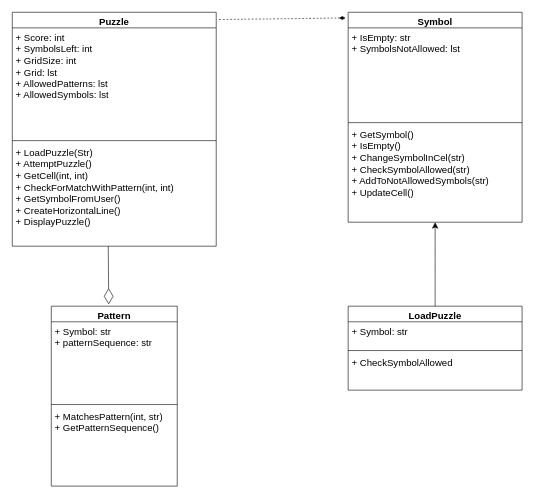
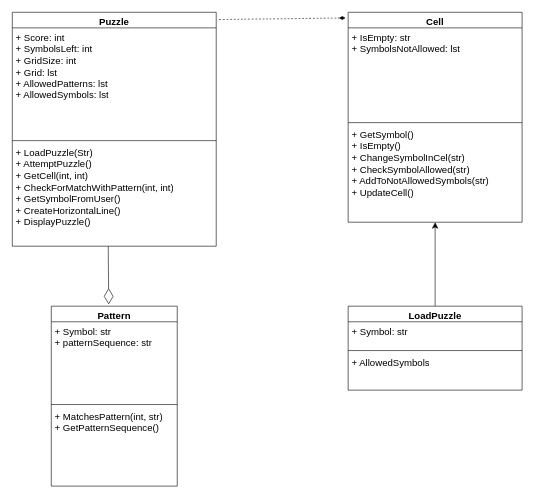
  <mxCell id="0" />
  <mxCell id="1" parent="0" />
  <mxCell id="2" value="Puzzle" style="swimlane;fontStyle=1;align=center;verticalAlign=top;childLayout=stackLayout;horizontal=1;startSize=26;horizontalStack=0;resizeParent=1;resizeParentMax=0;resizeLast=0;collapsible=1;marginBottom=0;whiteSpace=wrap;html=1;fontSize=16;" parent="1" vertex="1"><mxGeometry x="20" y="20" width="340" height="390" as="geometry" /></mxCell>
  <mxCell id="3" value="+ Score: int&lt;br&gt;+ SymbolsLeft: int&lt;br&gt;+ GridSize: int&lt;br&gt;+ Grid: lst&lt;br&gt;+ AllowedPatterns: lst&lt;br&gt;+ AllowedSymbols: lst" style="text;strokeColor=none;fillColor=none;align=left;verticalAlign=top;spacingLeft=4;spacingRight=4;overflow=hidden;rotatable=0;points=[[0,0.5],[1,0.5]];portConstraint=eastwest;whiteSpace=wrap;html=1;fontSize=16;" parent="2" vertex="1"><mxGeometry y="26" width="340" height="184" as="geometry" /></mxCell>
  <mxCell id="4" value="" style="line;strokeWidth=1;fillColor=none;align=left;verticalAlign=middle;spacingTop=-1;spacingLeft=3;spacingRight=3;rotatable=0;labelPosition=right;points=[];portConstraint=eastwest;strokeColor=inherit;fontSize=16;" parent="2" vertex="1"><mxGeometry y="210" width="340" height="8" as="geometry" /></mxCell>
  <mxCell id="5" value="+ LoadPuzzle(Str)&amp;nbsp;&lt;br&gt;+ AttemptPuzzle()&lt;br&gt;+ GetCell(int, int)&lt;br&gt;+ CheckForMatchWithPattern(int, int)&lt;br&gt;+ GetSymbolFromUser()&lt;br&gt;+ CreateHorizontalLine()&lt;br&gt;+ DisplayPuzzle()" style="text;strokeColor=none;fillColor=none;align=left;verticalAlign=top;spacingLeft=4;spacingRight=4;overflow=hidden;rotatable=0;points=[[0,0.5],[1,0.5]];portConstraint=eastwest;whiteSpace=wrap;html=1;fontSize=16;" parent="2" vertex="1"><mxGeometry y="218" width="340" height="172" as="geometry" /></mxCell>
- <mxCell id="6" value="Symbol" style="swimlane;fontStyle=1;align=center;verticalAlign=top;childLayout=stackLayout;horizontal=1;startSize=26;horizontalStack=0;resizeParent=1;resizeParentMax=0;resizeLast=0;collapsible=1;marginBottom=0;whiteSpace=wrap;html=1;fontSize=16;" parent="1" vertex="1"><mxGeometry x="580" y="20" width="290" height="350" as="geometry" /></mxCell>
+ <mxCell id="6" value="Cell" style="swimlane;fontStyle=1;align=center;verticalAlign=top;childLayout=stackLayout;horizontal=1;startSize=26;horizontalStack=0;resizeParent=1;resizeParentMax=0;resizeLast=0;collapsible=1;marginBottom=0;whiteSpace=wrap;html=1;fontSize=16;" parent="1" vertex="1"><mxGeometry x="580" y="20" width="290" height="350" as="geometry" /></mxCell>
  <mxCell id="7" value="+ IsEmpty: str&lt;br&gt;+ SymbolsNotAllowed: lst" style="text;strokeColor=none;fillColor=none;align=left;verticalAlign=top;spacingLeft=4;spacingRight=4;overflow=hidden;rotatable=0;points=[[0,0.5],[1,0.5]];portConstraint=eastwest;whiteSpace=wrap;html=1;fontSize=16;" parent="6" vertex="1"><mxGeometry y="26" width="290" height="154" as="geometry" /></mxCell>
  <mxCell id="8" value="" style="line;strokeWidth=1;fillColor=none;align=left;verticalAlign=middle;spacingTop=-1;spacingLeft=3;spacingRight=3;rotatable=0;labelPosition=right;points=[];portConstraint=eastwest;strokeColor=inherit;fontSize=16;" parent="6" vertex="1"><mxGeometry y="180" width="290" height="8" as="geometry" /></mxCell>
  <mxCell id="9" value="+ GetSymbol()&lt;br&gt;+ IsEmpty()&lt;br&gt;+ ChangeSymbolInCel(str)&lt;br&gt;+ CheckSymbolAllowed(str)&lt;br&gt;+ AddToNotAllowedSymbols(str)&lt;br&gt;+ UpdateCell()" style="text;strokeColor=none;fillColor=none;align=left;verticalAlign=top;spacingLeft=4;spacingRight=4;overflow=hidden;rotatable=0;points=[[0,0.5],[1,0.5]];portConstraint=eastwest;whiteSpace=wrap;html=1;fontSize=16;" parent="6" vertex="1"><mxGeometry y="188" width="290" height="162" as="geometry" /></mxCell>
  <mxCell id="10" value="Pattern" style="swimlane;fontStyle=1;align=center;verticalAlign=top;childLayout=stackLayout;horizontal=1;startSize=26;horizontalStack=0;resizeParent=1;resizeParentMax=0;resizeLast=0;collapsible=1;marginBottom=0;whiteSpace=wrap;html=1;fontSize=16;" parent="1" vertex="1"><mxGeometry x="85" y="510" width="210" height="300" as="geometry" /></mxCell>
  <mxCell id="11" value="+ Symbol: str&lt;br&gt;+ patternSequence: str" style="text;strokeColor=none;fillColor=none;align=left;verticalAlign=top;spacingLeft=4;spacingRight=4;overflow=hidden;rotatable=0;points=[[0,0.5],[1,0.5]];portConstraint=eastwest;whiteSpace=wrap;html=1;fontSize=16;" parent="10" vertex="1"><mxGeometry y="26" width="210" height="134" as="geometry" /></mxCell>
  <mxCell id="12" value="" style="line;strokeWidth=1;fillColor=none;align=left;verticalAlign=middle;spacingTop=-1;spacingLeft=3;spacingRight=3;rotatable=0;labelPosition=right;points=[];portConstraint=eastwest;strokeColor=inherit;fontSize=16;" parent="10" vertex="1"><mxGeometry y="160" width="210" height="8" as="geometry" /></mxCell>
  <mxCell id="13" value="+ MatchesPattern(int, str)&lt;br&gt;+ GetPatternSequence()" style="text;strokeColor=none;fillColor=none;align=left;verticalAlign=top;spacingLeft=4;spacingRight=4;overflow=hidden;rotatable=0;points=[[0,0.5],[1,0.5]];portConstraint=eastwest;whiteSpace=wrap;html=1;fontSize=16;" parent="10" vertex="1"><mxGeometry y="168" width="210" height="132" as="geometry" /></mxCell>
  <mxCell id="14" style="edgeStyle=none;curved=1;rounded=0;orthogonalLoop=1;jettySize=auto;html=1;fontSize=12;startSize=8;endSize=8;" parent="1" source="15" target="9" edge="1"><mxGeometry relative="1" as="geometry" /></mxCell>
  <mxCell id="15" value="LoadPuzzle" style="swimlane;fontStyle=1;align=center;verticalAlign=top;childLayout=stackLayout;horizontal=1;startSize=26;horizontalStack=0;resizeParent=1;resizeParentMax=0;resizeLast=0;collapsible=1;marginBottom=0;whiteSpace=wrap;html=1;fontSize=16;" parent="1" vertex="1"><mxGeometry x="580" y="510" width="290" height="140" as="geometry" /></mxCell>
  <mxCell id="16" value="+ Symbol: str" style="text;strokeColor=none;fillColor=none;align=left;verticalAlign=top;spacingLeft=4;spacingRight=4;overflow=hidden;rotatable=0;points=[[0,0.5],[1,0.5]];portConstraint=eastwest;whiteSpace=wrap;html=1;fontSize=16;" parent="15" vertex="1"><mxGeometry y="26" width="290" height="44" as="geometry" /></mxCell>
  <mxCell id="17" value="" style="line;strokeWidth=1;fillColor=none;align=left;verticalAlign=middle;spacingTop=-1;spacingLeft=3;spacingRight=3;rotatable=0;labelPosition=right;points=[];portConstraint=eastwest;strokeColor=inherit;fontSize=16;" parent="15" vertex="1"><mxGeometry y="70" width="290" height="8" as="geometry" /></mxCell>
- <mxCell id="18" value="+ CheckSymbolAllowed" style="text;strokeColor=none;fillColor=none;align=left;verticalAlign=top;spacingLeft=4;spacingRight=4;overflow=hidden;rotatable=0;points=[[0,0.5],[1,0.5]];portConstraint=eastwest;whiteSpace=wrap;html=1;fontSize=16;" parent="15" vertex="1"><mxGeometry y="78" width="290" height="62" as="geometry" /></mxCell>
+ <mxCell id="18" value="+ AllowedSymbols" style="text;strokeColor=none;fillColor=none;align=left;verticalAlign=top;spacingLeft=4;spacingRight=4;overflow=hidden;rotatable=0;points=[[0,0.5],[1,0.5]];portConstraint=eastwest;whiteSpace=wrap;html=1;fontSize=16;" parent="15" vertex="1"><mxGeometry y="78" width="290" height="62" as="geometry" /></mxCell>
  <mxCell id="19" value="" style="endArrow=diamondThin;endFill=0;endSize=24;html=1;rounded=0;fontSize=12;curved=1;entryX=0.456;entryY=-0.01;entryDx=0;entryDy=0;entryPerimeter=0;" parent="1" target="10" edge="1"><mxGeometry width="160" relative="1" as="geometry"><mxPoint x="180" y="410" as="sourcePoint" /><mxPoint x="370" y="470" as="targetPoint" /></mxGeometry></mxCell>
  <mxCell id="20" value="" style="endArrow=none;startArrow=diamondThin;endFill=0;startFill=1;html=1;verticalAlign=bottom;labelBackgroundColor=none;strokeWidth=1;startSize=8;endSize=8;rounded=0;fontSize=12;curved=1;exitX=-0.015;exitY=0.027;exitDx=0;exitDy=0;exitPerimeter=0;entryX=1.013;entryY=0.031;entryDx=0;entryDy=0;entryPerimeter=0;dashed=1;" parent="1" source="6" target="2" edge="1"><mxGeometry width="160" relative="1" as="geometry"><mxPoint x="550" y="70" as="sourcePoint" /><mxPoint x="590" y="360" as="targetPoint" /></mxGeometry></mxCell>
